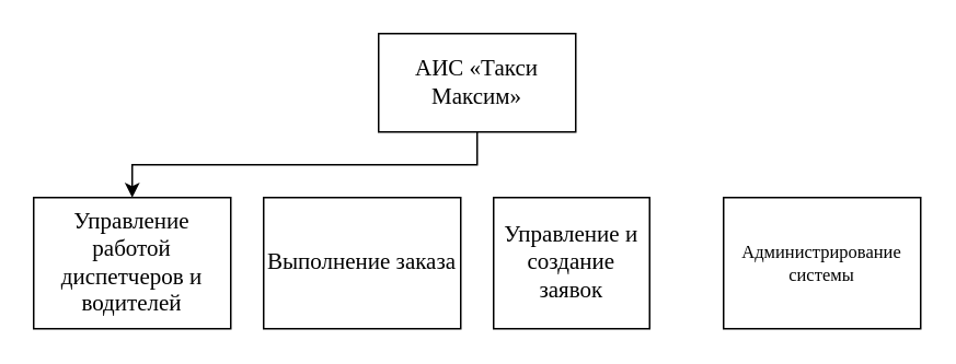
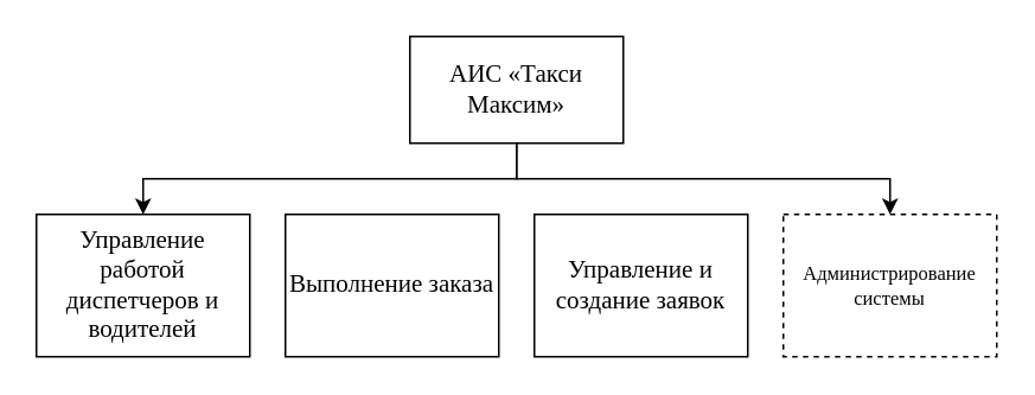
  <mxCell id="0" />
  <mxCell id="1" parent="0" />
  <mxCell id="2" value="&lt;font style=&quot;font-size: 14px;&quot; face=&quot;Times New Roman&quot;&gt;АИС&amp;nbsp;«Такси&lt;br/&gt;Максим»&lt;/font&gt;" style="rounded=0;whiteSpace=wrap;html=1;" parent="1" vertex="1"><mxGeometry x="230" y="20" width="120" height="60" as="geometry" /></mxCell>
  <mxCell id="3" style="edgeStyle=orthogonalEdgeStyle;rounded=0;orthogonalLoop=1;jettySize=auto;html=1;entryX=0.5;entryY=0;entryDx=0;entryDy=0;" edge="1" parent="1" source="2" target="7"><mxGeometry relative="1" as="geometry"><mxPoint x="155" y="120" as="targetPoint" /><Array as="points"><mxPoint x="290" y="100" /><mxPoint x="80" y="100" /></Array></mxGeometry></mxCell>
+ <mxCell id="4" style="edgeStyle=orthogonalEdgeStyle;rounded=0;orthogonalLoop=1;jettySize=auto;html=1;entryX=0.5;entryY=0;entryDx=0;entryDy=0;" edge="1" parent="1" source="2" target="8"><mxGeometry relative="1" as="geometry"><mxPoint x="425" y="120" as="targetPoint" /><Array as="points"><mxPoint x="290" y="100" /><mxPoint x="500" y="100" /></Array></mxGeometry></mxCell>
  <mxCell id="5" value="&lt;font face=&quot;Times New Roman&quot;&gt;&lt;span style=&quot;font-size: 14px;&quot;&gt;Выполнение заказа&lt;/span&gt;&lt;/font&gt;" style="rounded=0;whiteSpace=wrap;html=1;" vertex="1" parent="1"><mxGeometry x="160" y="120" width="120" height="80" as="geometry" /></mxCell>
- <mxCell id="6" value="&lt;font face=&quot;Times New Roman&quot;&gt;&lt;span style=&quot;font-size: 14px;&quot;&gt;Управление и создание заявок&lt;/span&gt;&lt;/font&gt;" style="rounded=0;whiteSpace=wrap;html=1;" vertex="1" parent="1"><mxGeometry x="300" y="120" width="95" height="80" as="geometry" /></mxCell>
+ <mxCell id="6" value="&lt;font face=&quot;Times New Roman&quot;&gt;&lt;span style=&quot;font-size: 14px;&quot;&gt;Управление и создание заявок&lt;/span&gt;&lt;/font&gt;" style="rounded=0;whiteSpace=wrap;html=1;" vertex="1" parent="1"><mxGeometry x="300" y="120" width="120" height="80" as="geometry" /></mxCell>
  <mxCell id="7" value="&lt;font face=&quot;Times New Roman&quot;&gt;&lt;span style=&quot;font-size: 14px;&quot;&gt;Управление работой диспетчеров и водителей&lt;/span&gt;&lt;/font&gt;" style="rounded=0;whiteSpace=wrap;html=1;" vertex="1" parent="1"><mxGeometry x="20" y="120" width="120" height="80" as="geometry" /></mxCell>
- <mxCell id="8" value="&lt;font face=&quot;Times New Roman&quot;&gt;&lt;span&gt;Администрирование системы&lt;/span&gt;&lt;/font&gt;" style="rounded=0;whiteSpace=wrap;html=1;fontSize=11;" vertex="1" parent="1"><mxGeometry x="440" y="120" width="120" height="80" as="geometry" /></mxCell>
+ <mxCell id="8" value="&lt;font face=&quot;Times New Roman&quot;&gt;&lt;span&gt;Администрирование системы&lt;/span&gt;&lt;/font&gt;" style="rounded=0;whiteSpace=wrap;html=1;fontSize=11;dashed=1;" vertex="1" parent="1"><mxGeometry x="440" y="120" width="120" height="80" as="geometry" /></mxCell>
